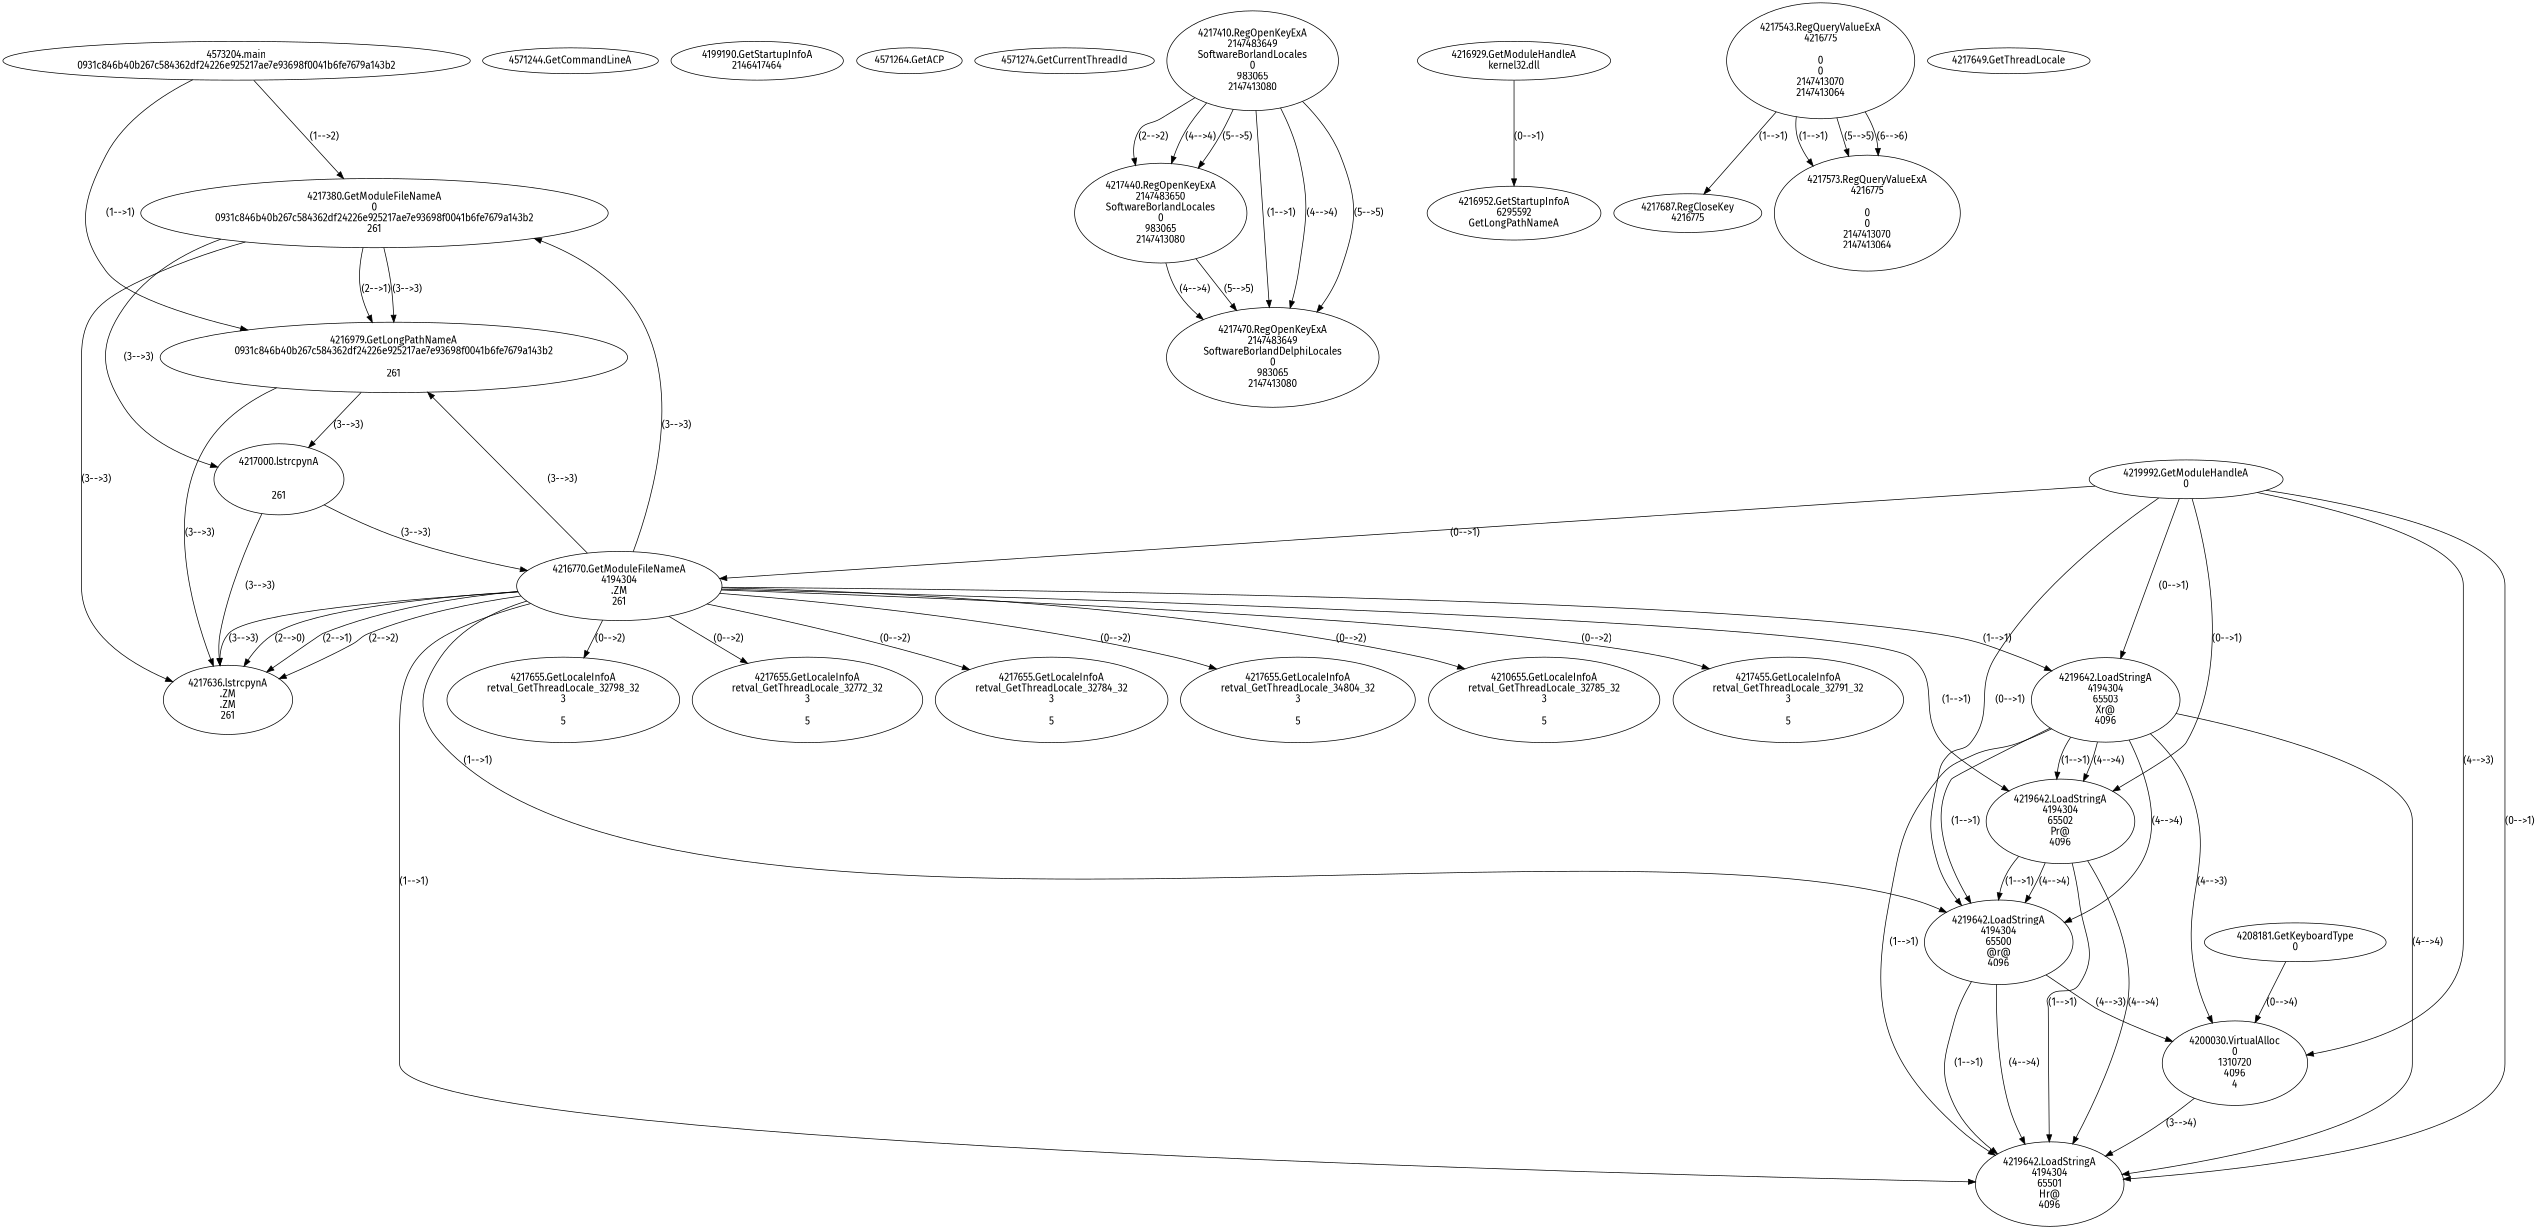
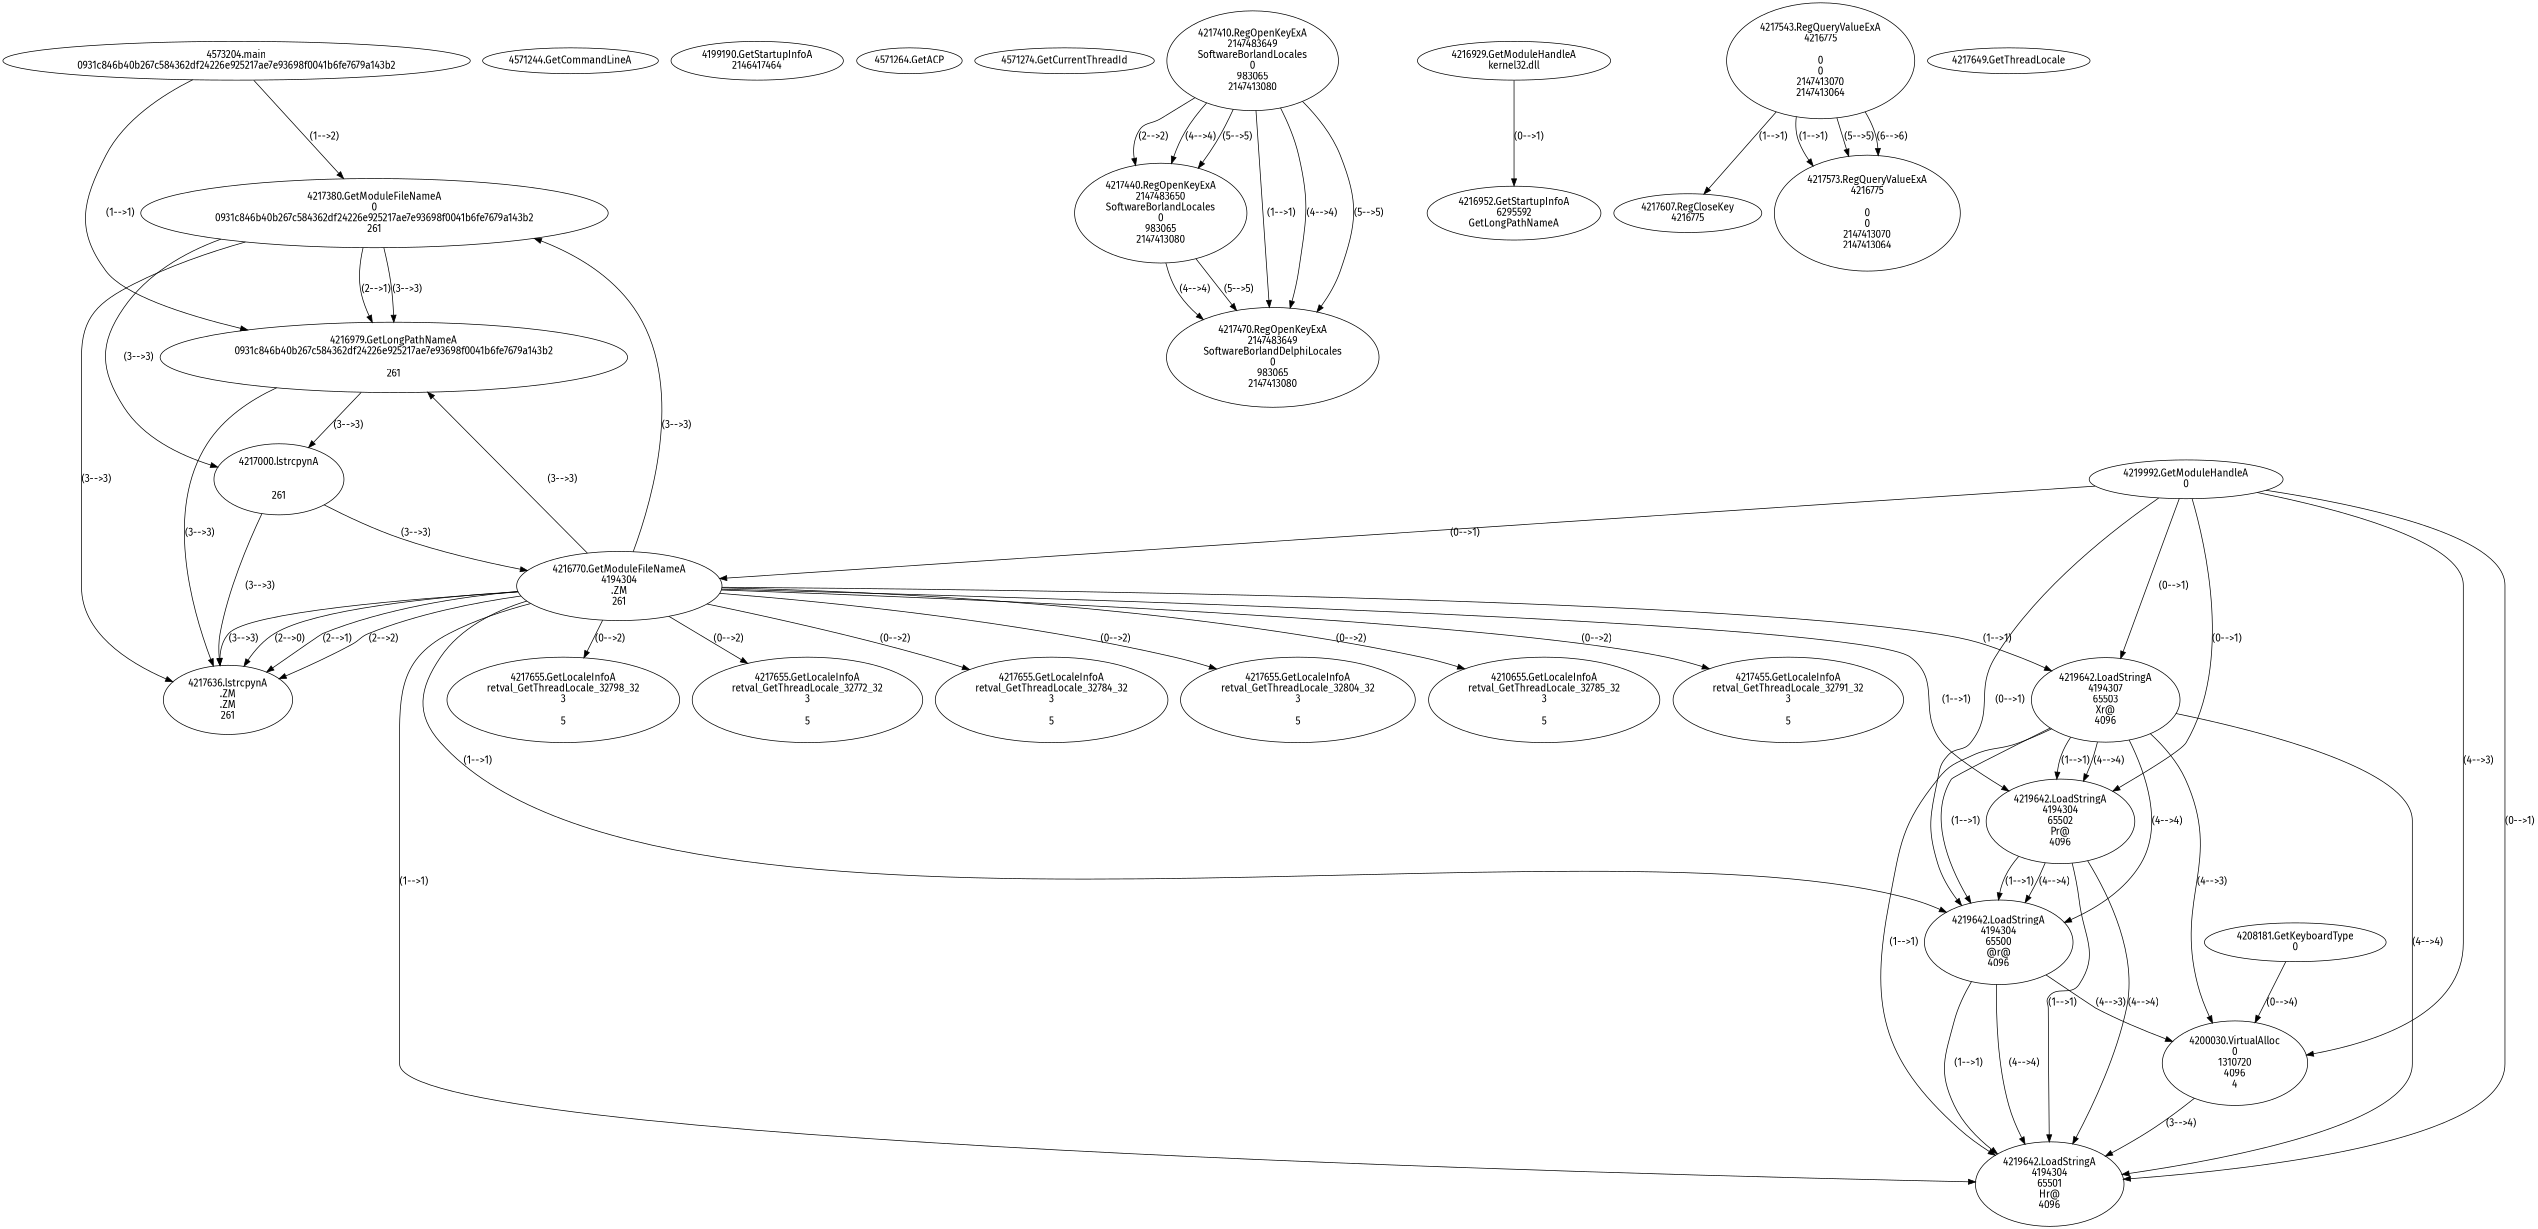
  digraph {
    fontname="Fira Sans"
    node [fontname="Fira Sans"]
    edge [fontname="Fira Sans"]
    n1 [label="4573204.main\n0931c846b40b267c584362df24226e925217ae7e93698f0041b6fe7679a143b2"]
    n2 [label="4217380.GetModuleFileNameA\n0\n0931c846b40b267c584362df24226e925217ae7e93698f0041b6fe7679a143b2\n261"]
    n3 [label="4216979.GetLongPathNameA\n0931c846b40b267c584362df24226e925217ae7e93698f0041b6fe7679a143b2\n\n261"]
    n4 [label="4217000.lstrcpynA\n\n\n261"]
    n5 [label="4217636.lstrcpynA\n.ZM\n.ZM\n261"]
    n6 [label="4219992.GetModuleHandleA\n0"]
    n7 [label="4216770.GetModuleFileNameA\n4194304\n.ZM\n261"]
-   n8 [label="4219642.LoadStringA\n4194304\n65503\nXr@\n4096"]
+   n8 [label="4219642.LoadStringA\n4194307\n65503\nXr@\n4096"]
    n9 [label="4219642.LoadStringA\n4194304\n65502\nPr@\n4096"]
    n10 [label="4219642.LoadStringA\n4194304\n65500\n@r@\n4096"]
    n11 [label="4219642.LoadStringA\n4194304\n65501\nHr@\n4096"]
    n12 [label="4200030.VirtualAlloc\n0\n1310720\n4096\n4"]
    n13 [label="4217655.GetLocaleInfoA\nretval_GetThreadLocale_32798_32\n3\n\n5"]
    n14 [label="4217655.GetLocaleInfoA\nretval_GetThreadLocale_32772_32\n3\n\n5"]
    n15 [label="4217655.GetLocaleInfoA\nretval_GetThreadLocale_32784_32\n3\n\n5"]
-   n16 [label="4217655.GetLocaleInfoA\nretval_GetThreadLocale_34804_32\n3\n\n5"]
+   n16 [label="4217655.GetLocaleInfoA\nretval_GetThreadLocale_32804_32\n3\n\n5"]
    n17 [label="4210655.GetLocaleInfoA\nretval_GetThreadLocale_32785_32\n3\n\n5"]
    n18 [label="4217455.GetLocaleInfoA\nretval_GetThreadLocale_32791_32\n3\n\n5"]
    n19 [label="4208181.GetKeyboardType\n0"]
    n20 [label="4571244.GetCommandLineA\n"]
    n21 [label="4199190.GetStartupInfoA\n2146417464"]
    n22 [label="4571264.GetACP\n"]
    n23 [label="4571274.GetCurrentThreadId\n"]
    n24 [label="4217410.RegOpenKeyExA\n2147483649\nSoftware\Borland\Locales\n0\n983065\n2147413080"]
    n25 [label="4217440.RegOpenKeyExA\n2147483650\nSoftware\Borland\Locales\n0\n983065\n2147413080"]
    n26 [label="4217470.RegOpenKeyExA\n2147483649\nSoftware\Borland\Delphi\Locales\n0\n983065\n2147413080"]
    n27 [label="4216929.GetModuleHandleA\nkernel32.dll"]
    n28 [label="4216952.GetStartupInfoA\n6295592\nGetLongPathNameA"]
    n29 [label="4217543.RegQueryValueExA\n4216775\n\n0\n0\n2147413070\n2147413064"]
-   n30 [label="4217687.RegCloseKey\n4216775"]
+   n30 [label="4217607.RegCloseKey\n4216775"]
    n31 [label="4217573.RegQueryValueExA\n4216775\n\n0\n0\n2147413070\n2147413064"]
    n32 [label="4217649.GetThreadLocale\n"]
    n1 -> n2 [label="(1-->2)"]
    n1 -> n3 [label="(1-->1)"]
    n2 -> n3 [label="(2-->1)"]
    n2 -> n3 [label="(3-->3)"]
    n2 -> n4 [label="(3-->3)"]
    n2 -> n5 [label="(3-->3)"]
    n3 -> n4 [label="(3-->3)"]
    n3 -> n5 [label="(3-->3)"]
    n4 -> n5 [label="(3-->3)"]
    n4 -> n7 [label="(3-->3)"]
    n6 -> n7 [label="(0-->1)"]
    n6 -> n8 [label="(0-->1)"]
    n6 -> n9 [label="(0-->1)"]
    n6 -> n10 [label="(0-->1)"]
    n6 -> n11 [label="(0-->1)"]
    n6 -> n12 [label="(4-->3)"]
    n7 -> n2 [label="(3-->3)"]
    n7 -> n3 [label="(3-->3)"]
    n7 -> n5 [label="(2-->1)"]
    n7 -> n5 [label="(2-->2)"]
    n7 -> n5 [label="(3-->3)"]
    n7 -> n5 [label="(2-->0)"]
    n7 -> n8 [label="(1-->1)"]
    n7 -> n9 [label="(1-->1)"]
    n7 -> n10 [label="(1-->1)"]
    n7 -> n11 [label="(1-->1)"]
    n7 -> n13 [label="(0-->2)"]
    n7 -> n14 [label="(0-->2)"]
    n7 -> n15 [label="(0-->2)"]
    n7 -> n16 [label="(0-->2)"]
    n7 -> n17 [label="(0-->2)"]
    n7 -> n18 [label="(0-->2)"]
    n8 -> n9 [label="(1-->1)"]
    n8 -> n9 [label="(4-->4)"]
    n8 -> n10 [label="(1-->1)"]
    n8 -> n10 [label="(4-->4)"]
    n8 -> n11 [label="(1-->1)"]
    n8 -> n11 [label="(4-->4)"]
    n8 -> n12 [label="(4-->3)"]
    n9 -> n10 [label="(1-->1)"]
    n9 -> n10 [label="(4-->4)"]
    n9 -> n11 [label="(1-->1)"]
    n9 -> n11 [label="(4-->4)"]
    n10 -> n11 [label="(1-->1)"]
    n10 -> n11 [label="(4-->4)"]
    n10 -> n12 [label="(4-->3)"]
    n12 -> n11 [label="(3-->4)"]
    n19 -> n12 [label="(0-->4)"]
    n24 -> n25 [label="(2-->2)"]
    n24 -> n25 [label="(4-->4)"]
    n24 -> n25 [label="(5-->5)"]
    n24 -> n26 [label="(1-->1)"]
    n24 -> n26 [label="(4-->4)"]
    n24 -> n26 [label="(5-->5)"]
    n25 -> n26 [label="(4-->4)"]
    n25 -> n26 [label="(5-->5)"]
    n27 -> n28 [label="(0-->1)"]
    n29 -> n30 [label="(1-->1)"]
    n29 -> n31 [label="(1-->1)"]
    n29 -> n31 [label="(5-->5)"]
    n29 -> n31 [label="(6-->6)"]
  }
